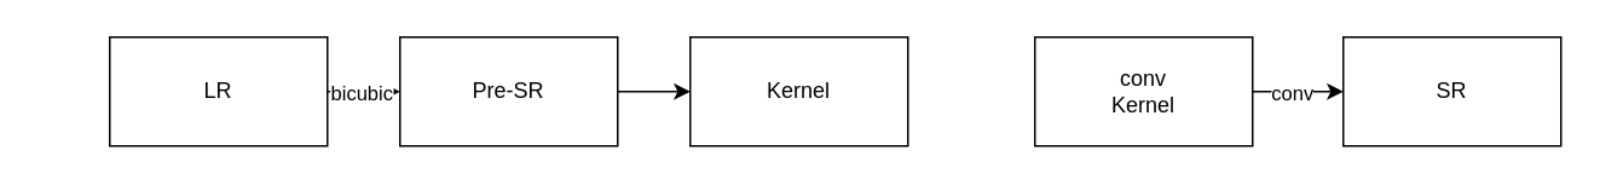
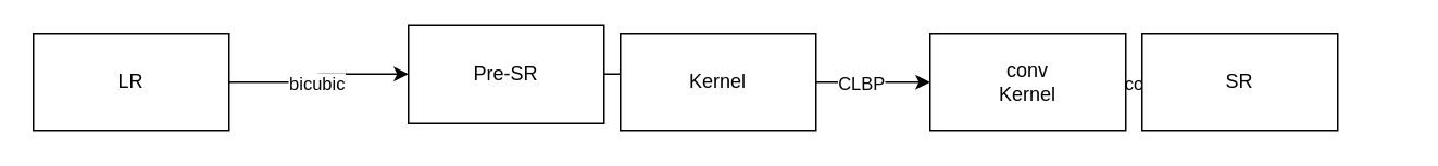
  <mxCell id="0" />
  <mxCell id="1" parent="0" />
  <mxCell id="2" style="edgeStyle=orthogonalEdgeStyle;rounded=0;orthogonalLoop=1;jettySize=auto;html=1;entryX=0;entryY=0.5;entryDx=0;entryDy=0;" edge="1" parent="1" source="4" target="6"><mxGeometry relative="1" as="geometry" /></mxCell>
  <mxCell id="3" value="bicubic" style="edgeLabel;html=1;align=center;verticalAlign=middle;resizable=0;points=[];" vertex="1" connectable="0" parent="2"><mxGeometry x="-0.082" relative="1" as="geometry"><mxPoint as="offset" /></mxGeometry></mxCell>
- <mxCell id="4" value="LR" style="rounded=0;whiteSpace=wrap;html=1;" vertex="1" parent="1"><mxGeometry x="60" y="20" width="120" height="60" as="geometry" /></mxCell>
+ <mxCell id="4" value="LR" style="rounded=0;whiteSpace=wrap;html=1;" vertex="1" parent="1"><mxGeometry x="20" y="20" width="120" height="60" as="geometry" /></mxCell>
  <mxCell id="5" style="edgeStyle=orthogonalEdgeStyle;rounded=0;orthogonalLoop=1;jettySize=auto;html=1;entryX=0;entryY=0.5;entryDx=0;entryDy=0;" edge="1" parent="1" source="6" target="9"><mxGeometry relative="1" as="geometry" /></mxCell>
- <mxCell id="6" value="Pre-SR" style="whiteSpace=wrap;html=1;" vertex="1" parent="1"><mxGeometry x="220" y="20" width="120" height="60" as="geometry" /></mxCell>
+ <mxCell id="6" value="Pre-SR" style="whiteSpace=wrap;html=1;" vertex="1" parent="1"><mxGeometry x="250" y="15" width="120" height="60" as="geometry" /></mxCell>
+ <mxCell id="7" style="edgeStyle=orthogonalEdgeStyle;rounded=0;orthogonalLoop=1;jettySize=auto;html=1;entryX=0;entryY=0.5;entryDx=0;entryDy=0;" edge="1" parent="1" source="9" target="12"><mxGeometry relative="1" as="geometry"><Array as="points"><mxPoint x="540" y="50" /><mxPoint x="540" y="50" /></Array></mxGeometry></mxCell>
+ <mxCell id="8" value="CLBP" style="edgeLabel;html=1;align=center;verticalAlign=middle;resizable=0;points=[];" vertex="1" connectable="0" parent="7"><mxGeometry x="-0.32" relative="1" as="geometry"><mxPoint x="3" as="offset" /></mxGeometry></mxCell>
  <mxCell id="9" value="Kernel" style="whiteSpace=wrap;html=1;" vertex="1" parent="1"><mxGeometry x="380" y="20" width="120" height="60" as="geometry" /></mxCell>
  <mxCell id="10" style="edgeStyle=orthogonalEdgeStyle;rounded=0;orthogonalLoop=1;jettySize=auto;html=1;entryX=0;entryY=0.5;entryDx=0;entryDy=0;" edge="1" parent="1" source="12" target="13"><mxGeometry relative="1" as="geometry" /></mxCell>
  <mxCell id="11" value="conv" style="edgeLabel;html=1;align=center;verticalAlign=middle;resizable=0;points=[];" vertex="1" connectable="0" parent="10"><mxGeometry x="-0.145" relative="1" as="geometry"><mxPoint as="offset" /></mxGeometry></mxCell>
  <mxCell id="12" value="conv&lt;br&gt;Kernel" style="whiteSpace=wrap;html=1;" vertex="1" parent="1"><mxGeometry x="570" y="20" width="120" height="60" as="geometry" /></mxCell>
- <mxCell id="13" value="SR" style="whiteSpace=wrap;html=1;" vertex="1" parent="1"><mxGeometry x="740" y="20" width="120" height="60" as="geometry" /></mxCell>
+ <mxCell id="13" value="SR" style="whiteSpace=wrap;html=1;" vertex="1" parent="1"><mxGeometry x="700" y="20" width="120" height="60" as="geometry" /></mxCell>
